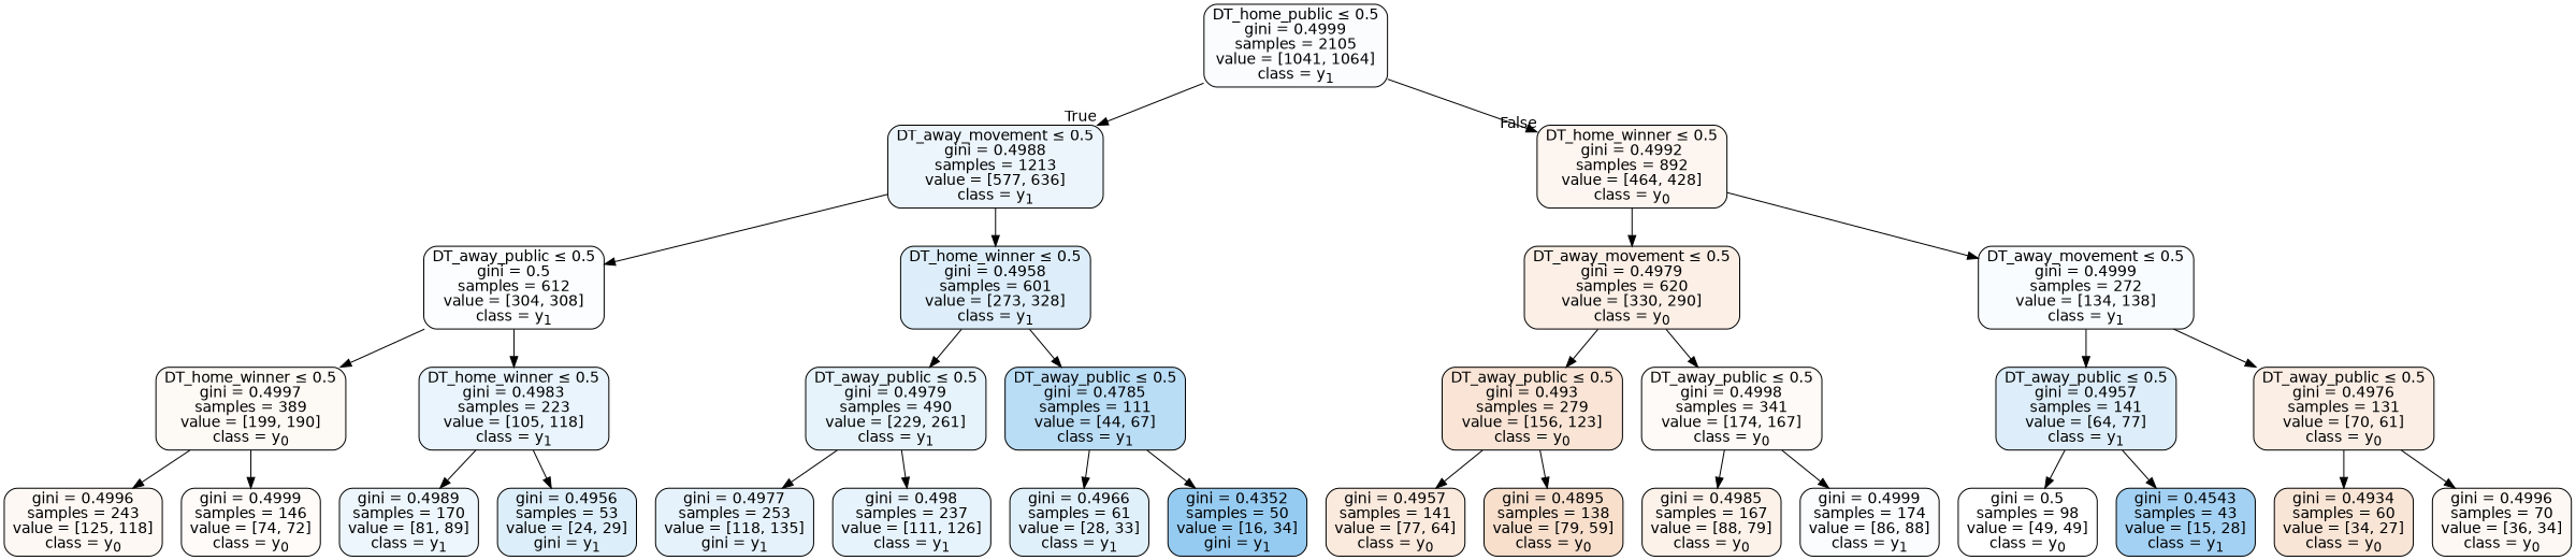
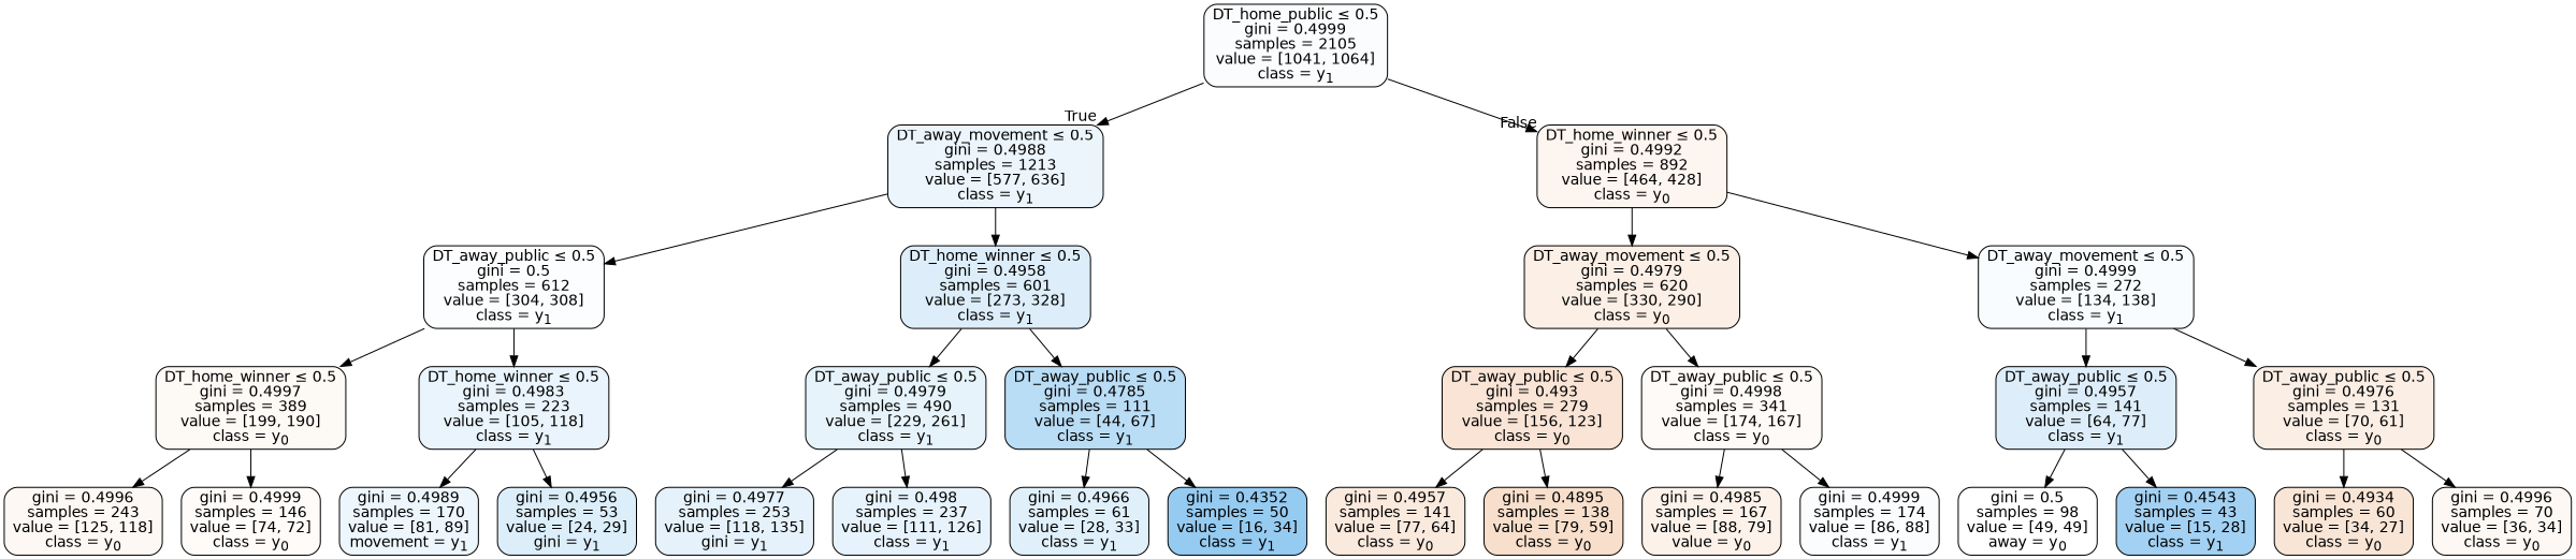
  digraph {
    node [color=black fillcolor="#399de506" fontname=helvetica shape=box style="filled, rounded"]
    edge [fontname=helvetica]
    n1 [label=<DT_home_public &le; 0.5<br/>gini = 0.4999<br/>samples = 2105<br/>value = [1041, 1064]<br/>class = y<SUB>1</SUB>>]
    n2 [fillcolor="#399de518" label=<DT_away_movement &le; 0.5<br/>gini = 0.4988<br/>samples = 1213<br/>value = [577, 636]<br/>class = y<SUB>1</SUB>>]
    n3 [fillcolor="#e5813914" label=<DT_home_winner &le; 0.5<br/>gini = 0.4992<br/>samples = 892<br/>value = [464, 428]<br/>class = y<SUB>0</SUB>>]
    n4 [fillcolor="#399de503" label=<DT_away_public &le; 0.5<br/>gini = 0.5<br/>samples = 612<br/>value = [304, 308]<br/>class = y<SUB>1</SUB>>]
    n5 [fillcolor="#399de52b" label=<DT_home_winner &le; 0.5<br/>gini = 0.4958<br/>samples = 601<br/>value = [273, 328]<br/>class = y<SUB>1</SUB>>]
    n6 [fillcolor="#e581391f" label=<DT_away_movement &le; 0.5<br/>gini = 0.4979<br/>samples = 620<br/>value = [330, 290]<br/>class = y<SUB>0</SUB>>]
    n7 [fillcolor="#399de507" label=<DT_away_movement &le; 0.5<br/>gini = 0.4999<br/>samples = 272<br/>value = [134, 138]<br/>class = y<SUB>1</SUB>>]
    n8 [fillcolor="#e581390c" label=<DT_home_winner &le; 0.5<br/>gini = 0.4997<br/>samples = 389<br/>value = [199, 190]<br/>class = y<SUB>0</SUB>>]
    n9 [fillcolor="#399de51c" label=<DT_home_winner &le; 0.5<br/>gini = 0.4983<br/>samples = 223<br/>value = [105, 118]<br/>class = y<SUB>1</SUB>>]
    n10 [fillcolor="#399de51f" label=<DT_away_public &le; 0.5<br/>gini = 0.4979<br/>samples = 490<br/>value = [229, 261]<br/>class = y<SUB>1</SUB>>]
    n11 [fillcolor="#399de558" label=<DT_away_public &le; 0.5<br/>gini = 0.4785<br/>samples = 111<br/>value = [44, 67]<br/>class = y<SUB>1</SUB>>]
    n12 [fillcolor="#e581390e" label=<gini = 0.4996<br/>samples = 243<br/>value = [125, 118]<br/>class = y<SUB>0</SUB>>]
    n13 [fillcolor="#e5813907" label=<gini = 0.4999<br/>samples = 146<br/>value = [74, 72]<br/>class = y<SUB>0</SUB>>]
-   n14 [fillcolor="#399de517" label=<gini = 0.4989<br/>samples = 170<br/>value = [81, 89]<br/>class = y<SUB>1</SUB>>]
+   n14 [fillcolor="#399de517" label=<gini = 0.4989<br/>samples = 170<br/>value = [81, 89]<br/>movement = y<SUB>1</SUB>>]
    n15 [fillcolor="#399de52c" label=<gini = 0.4956<br/>samples = 53<br/>value = [24, 29]<br/>gini = y<SUB>1</SUB>>]
    n16 [fillcolor="#399de520" label=<gini = 0.4977<br/>samples = 253<br/>value = [118, 135]<br/>gini = y<SUB>1</SUB>>]
    n17 [fillcolor="#399de51e" label=<gini = 0.498<br/>samples = 237<br/>value = [111, 126]<br/>class = y<SUB>1</SUB>>]
    n18 [fillcolor="#399de527" label=<gini = 0.4966<br/>samples = 61<br/>value = [28, 33]<br/>class = y<SUB>1</SUB>>]
-   n19 [fillcolor="#399de587" label=<gini = 0.4352<br/>samples = 50<br/>value = [16, 34]<br/>gini = y<SUB>1</SUB>>]
+   n19 [fillcolor="#399de587" label=<gini = 0.4352<br/>samples = 50<br/>value = [16, 34]<br/>class = y<SUB>1</SUB>>]
    n20 [fillcolor="#e5813936" label=<DT_away_public &le; 0.5<br/>gini = 0.493<br/>samples = 279<br/>value = [156, 123]<br/>class = y<SUB>0</SUB>>]
    n21 [fillcolor="#e581390a" label=<DT_away_public &le; 0.5<br/>gini = 0.4998<br/>samples = 341<br/>value = [174, 167]<br/>class = y<SUB>0</SUB>>]
    n22 [fillcolor="#399de52b" label=<DT_away_public &le; 0.5<br/>gini = 0.4957<br/>samples = 141<br/>value = [64, 77]<br/>class = y<SUB>1</SUB>>]
    n23 [fillcolor="#e5813921" label=<DT_away_public &le; 0.5<br/>gini = 0.4976<br/>samples = 131<br/>value = [70, 61]<br/>class = y<SUB>0</SUB>>]
    n24 [fillcolor="#e581392b" label=<gini = 0.4957<br/>samples = 141<br/>value = [77, 64]<br/>class = y<SUB>0</SUB>>]
    n25 [fillcolor="#e5813941" label=<gini = 0.4895<br/>samples = 138<br/>value = [79, 59]<br/>class = y<SUB>0</SUB>>]
-   n26 [fillcolor="#e581391a" label=<gini = 0.4985<br/>samples = 167<br/>value = [88, 79]<br/>class = y<SUB>0</SUB>>]
+   n26 [fillcolor="#e581391a" label=<gini = 0.4985<br/>samples = 167<br/>value = [88, 79]<br/>value = y<SUB>0</SUB>>]
    n27 [label=<gini = 0.4999<br/>samples = 174<br/>value = [86, 88]<br/>class = y<SUB>1</SUB>>]
-   n28 [fillcolor="#e5813900" label=<gini = 0.5<br/>samples = 98<br/>value = [49, 49]<br/>class = y<SUB>0</SUB>>]
+   n28 [fillcolor="#e5813900" label=<gini = 0.5<br/>samples = 98<br/>value = [49, 49]<br/>away = y<SUB>0</SUB>>]
    n29 [fillcolor="#399de576" label=<gini = 0.4543<br/>samples = 43<br/>value = [15, 28]<br/>class = y<SUB>1</SUB>>]
    n30 [fillcolor="#e5813934" label=<gini = 0.4934<br/>samples = 60<br/>value = [34, 27]<br/>class = y<SUB>0</SUB>>]
    n31 [fillcolor="#e581390e" label=<gini = 0.4996<br/>samples = 70<br/>value = [36, 34]<br/>class = y<SUB>0</SUB>>]
    n1 -> n2 [headlabel=True labelangle=45 labeldistance=2.5]
    n1 -> n3 [headlabel=False labelangle=-45 labeldistance=2.5]
    n2 -> n4
    n2 -> n5
    n3 -> n6
    n3 -> n7
    n4 -> n8
    n4 -> n9
    n5 -> n10
    n5 -> n11
    n6 -> n20
    n6 -> n21
    n7 -> n22
    n7 -> n23
    n8 -> n12
    n8 -> n13
    n9 -> n14
    n9 -> n15
    n10 -> n16
    n10 -> n17
    n11 -> n18
    n11 -> n19
    n20 -> n24
    n20 -> n25
    n21 -> n26
    n21 -> n27
    n22 -> n28
    n22 -> n29
    n23 -> n30
    n23 -> n31
  }
